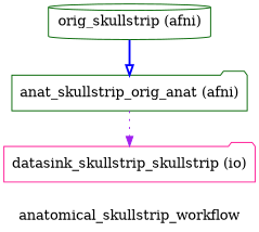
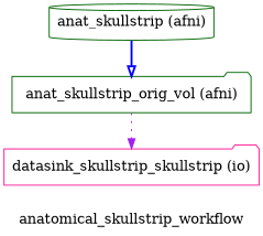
  digraph {
    label=anatomical_skullstrip_workflow
    node [color=darkgreen shape=folder]
-   n1 [label="orig_skullstrip (afni)" shape=cylinder]
-   n2 [label="anat_skullstrip_orig_anat (afni)"]
+   n1 [label="anat_skullstrip (afni)" shape=cylinder]
+   n2 [label="anat_skullstrip_orig_vol (afni)"]
    n3 [color=deeppink label="datasink_skullstrip_skullstrip (io)"]
    n1 -> n2 [arrowhead=onormal color=blue style=bold]
    n2 -> n3 [arrowhead=normal color=purple style=dotted]
  }
